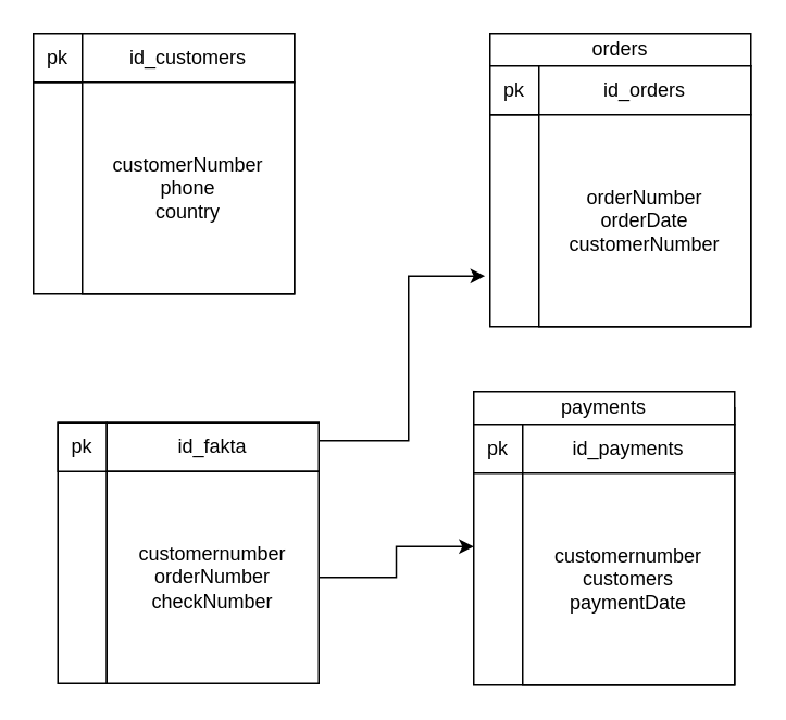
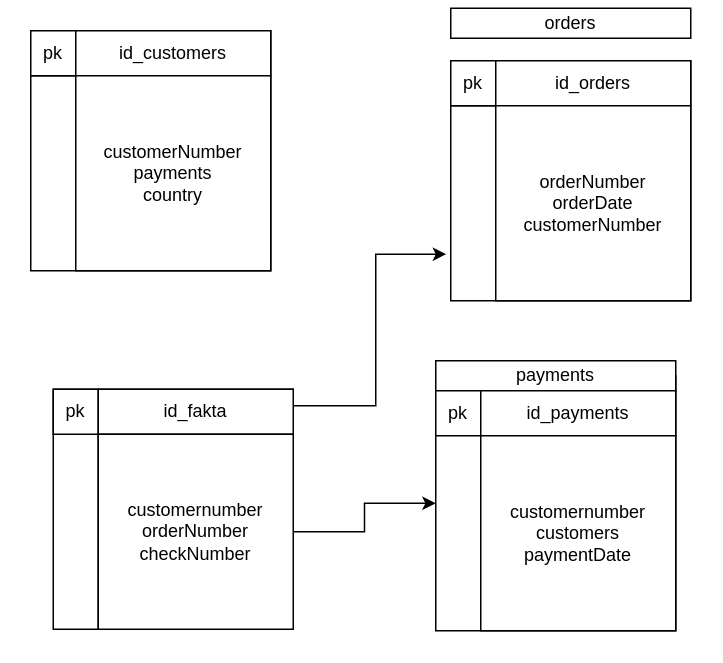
  <mxCell id="0" />
  <mxCell id="1" parent="0" />
  <mxCell id="2" value="" style="shape=internalStorage;whiteSpace=wrap;html=1;backgroundOutline=1;dx=30;dy=30;" vertex="1" parent="1"><mxGeometry x="20" y="20" width="160" height="160" as="geometry" /></mxCell>
  <mxCell id="3" value="pk" style="rounded=0;whiteSpace=wrap;html=1;" vertex="1" parent="1"><mxGeometry x="20" y="20" width="30" height="30" as="geometry" /></mxCell>
  <mxCell id="4" value="id_customers" style="rounded=0;whiteSpace=wrap;html=1;" vertex="1" parent="1"><mxGeometry x="50" y="20" width="130" height="30" as="geometry" /></mxCell>
- <mxCell id="5" value="customerNumber&lt;br&gt;phone&lt;br&gt;country" style="whiteSpace=wrap;html=1;aspect=fixed;align=center;" vertex="1" parent="1"><mxGeometry x="50" y="50" width="130" height="130" as="geometry" /></mxCell>
+ <mxCell id="5" value="customerNumber&lt;br&gt;payments&lt;br&gt;country" style="whiteSpace=wrap;html=1;aspect=fixed;align=center;" vertex="1" parent="1"><mxGeometry x="50" y="50" width="130" height="130" as="geometry" /></mxCell>
  <mxCell id="6" style="edgeStyle=orthogonalEdgeStyle;rounded=0;orthogonalLoop=1;jettySize=auto;html=1;exitX=0.5;exitY=1;exitDx=0;exitDy=0;" edge="1" parent="1" source="2" target="2"><mxGeometry relative="1" as="geometry" /></mxCell>
  <mxCell id="7" value="" style="shape=internalStorage;whiteSpace=wrap;html=1;backgroundOutline=1;dx=30;dy=30;" vertex="1" parent="1"><mxGeometry x="300" y="40" width="160" height="160" as="geometry" /></mxCell>
- <mxCell id="8" value="orders" style="rounded=0;whiteSpace=wrap;html=1;" vertex="1" parent="1"><mxGeometry x="300" y="20" width="160" height="20" as="geometry" /></mxCell>
+ <mxCell id="8" value="orders" style="rounded=0;whiteSpace=wrap;html=1;" vertex="1" parent="1"><mxGeometry x="300" y="5" width="160" height="20" as="geometry" /></mxCell>
  <mxCell id="9" value="pk" style="rounded=0;whiteSpace=wrap;html=1;" vertex="1" parent="1"><mxGeometry x="300" y="40" width="30" height="30" as="geometry" /></mxCell>
  <mxCell id="10" value="id_orders" style="rounded=0;whiteSpace=wrap;html=1;" vertex="1" parent="1"><mxGeometry x="330" y="40" width="130" height="30" as="geometry" /></mxCell>
  <mxCell id="11" value="orderNumber&lt;br&gt;orderDate&lt;br&gt;customerNumber" style="whiteSpace=wrap;html=1;aspect=fixed;align=center;" vertex="1" parent="1"><mxGeometry x="330" y="70" width="130" height="130" as="geometry" /></mxCell>
  <mxCell id="12" style="edgeStyle=orthogonalEdgeStyle;rounded=0;orthogonalLoop=1;jettySize=auto;html=1;exitX=0.5;exitY=1;exitDx=0;exitDy=0;" edge="1" parent="1" source="7" target="7"><mxGeometry relative="1" as="geometry" /></mxCell>
  <mxCell id="13" value="" style="shape=internalStorage;whiteSpace=wrap;html=1;backgroundOutline=1;dx=30;dy=30;" vertex="1" parent="1"><mxGeometry x="290" y="250" width="160" height="170" as="geometry" /></mxCell>
  <mxCell id="14" value="payments" style="rounded=0;whiteSpace=wrap;html=1;" vertex="1" parent="1"><mxGeometry x="290" y="240" width="160" height="20" as="geometry" /></mxCell>
  <mxCell id="15" value="pk" style="rounded=0;whiteSpace=wrap;html=1;" vertex="1" parent="1"><mxGeometry x="290" y="260" width="30" height="30" as="geometry" /></mxCell>
  <mxCell id="16" value="id_payments" style="rounded=0;whiteSpace=wrap;html=1;" vertex="1" parent="1"><mxGeometry x="320" y="260" width="130" height="30" as="geometry" /></mxCell>
  <mxCell id="17" value="customernumber&lt;br&gt;customers&lt;br&gt;paymentDate" style="whiteSpace=wrap;html=1;aspect=fixed;align=center;" vertex="1" parent="1"><mxGeometry x="320" y="290" width="130" height="130" as="geometry" /></mxCell>
  <mxCell id="18" style="edgeStyle=orthogonalEdgeStyle;rounded=0;orthogonalLoop=1;jettySize=auto;html=1;exitX=0.5;exitY=1;exitDx=0;exitDy=0;" edge="1" parent="1" source="13" target="13"><mxGeometry relative="1" as="geometry" /></mxCell>
  <mxCell id="19" value="" style="shape=internalStorage;whiteSpace=wrap;html=1;backgroundOutline=1;dx=30;dy=30;" vertex="1" parent="1"><mxGeometry x="35" y="259" width="160" height="160" as="geometry" /></mxCell>
  <mxCell id="20" value="pk" style="rounded=0;whiteSpace=wrap;html=1;" vertex="1" parent="1"><mxGeometry x="35" y="259" width="30" height="30" as="geometry" /></mxCell>
  <mxCell id="21" value="" style="edgeStyle=orthogonalEdgeStyle;rounded=0;orthogonalLoop=1;jettySize=auto;html=1;entryX=-0.019;entryY=0.806;entryDx=0;entryDy=0;entryPerimeter=0;" edge="1" parent="1" source="22" target="7"><mxGeometry relative="1" as="geometry"><Array as="points"><mxPoint x="250" y="270" /><mxPoint x="250" y="169" /></Array></mxGeometry></mxCell>
  <mxCell id="22" value="id_fakta" style="rounded=0;whiteSpace=wrap;html=1;" vertex="1" parent="1"><mxGeometry x="65" y="259" width="130" height="30" as="geometry" /></mxCell>
  <mxCell id="23" value="" style="edgeStyle=orthogonalEdgeStyle;rounded=0;orthogonalLoop=1;jettySize=auto;html=1;" edge="1" parent="1" source="24" target="13"><mxGeometry relative="1" as="geometry" /></mxCell>
  <mxCell id="24" value="customernumber&lt;br&gt;orderNumber&lt;br&gt;checkNumber" style="whiteSpace=wrap;html=1;aspect=fixed;align=center;" vertex="1" parent="1"><mxGeometry x="65" y="289" width="130" height="130" as="geometry" /></mxCell>
  <mxCell id="25" style="edgeStyle=orthogonalEdgeStyle;rounded=0;orthogonalLoop=1;jettySize=auto;html=1;exitX=0.5;exitY=1;exitDx=0;exitDy=0;" edge="1" parent="1" source="19" target="19"><mxGeometry relative="1" as="geometry" /></mxCell>
